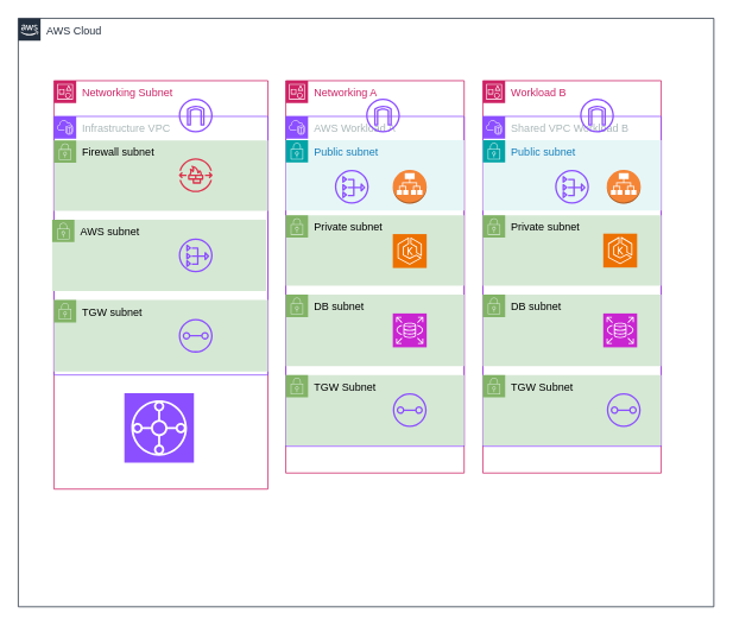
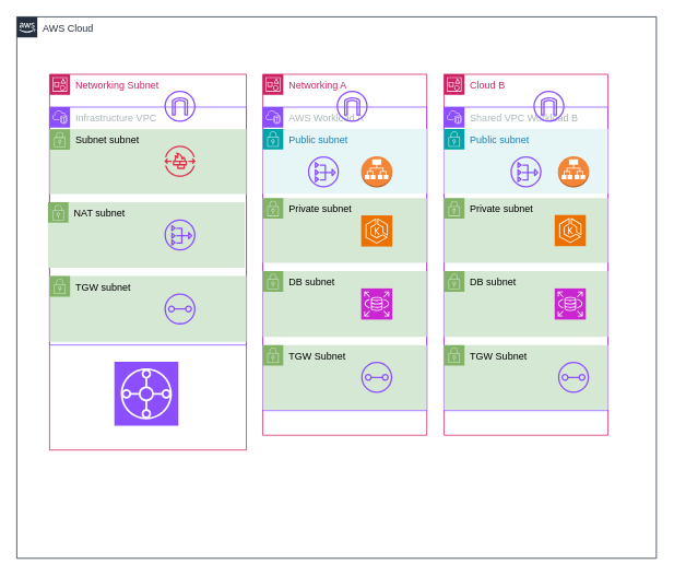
  <mxCell id="0" />
  <mxCell id="1" parent="0" />
  <mxCell id="2" value="AWS Cloud" style="points=[[0,0],[0.25,0],[0.5,0],[0.75,0],[1,0],[1,0.25],[1,0.5],[1,0.75],[1,1],[0.75,1],[0.5,1],[0.25,1],[0,1],[0,0.75],[0,0.5],[0,0.25]];outlineConnect=0;gradientColor=none;html=1;whiteSpace=wrap;fontSize=12;fontStyle=0;container=1;pointerEvents=0;collapsible=0;recursiveResize=0;shape=mxgraph.aws4.group;grIcon=mxgraph.aws4.group_aws_cloud_alt;strokeColor=#232F3E;fillColor=none;verticalAlign=top;align=left;spacingLeft=30;fontColor=#232F3E;dashed=0;" parent="1" vertex="1"><mxGeometry x="20" y="20" width="780" height="660" as="geometry" /></mxCell>
  <mxCell id="3" value="Networking Subnet" style="points=[[0,0],[0.25,0],[0.5,0],[0.75,0],[1,0],[1,0.25],[1,0.5],[1,0.75],[1,1],[0.75,1],[0.5,1],[0.25,1],[0,1],[0,0.75],[0,0.5],[0,0.25]];outlineConnect=0;gradientColor=none;html=1;whiteSpace=wrap;fontSize=12;fontStyle=0;container=1;pointerEvents=0;collapsible=0;recursiveResize=0;shape=mxgraph.aws4.group;grIcon=mxgraph.aws4.group_account;strokeColor=#CD2264;fillColor=none;verticalAlign=top;align=left;spacingLeft=30;fontColor=#CD2264;dashed=0;movable=1;resizable=1;rotatable=1;deletable=1;editable=1;locked=0;connectable=1;" parent="2" vertex="1"><mxGeometry x="40" y="70" width="240" height="458" as="geometry" /></mxCell>
  <mxCell id="4" value="Infrastructure VPC" style="points=[[0,0],[0.25,0],[0.5,0],[0.75,0],[1,0],[1,0.25],[1,0.5],[1,0.75],[1,1],[0.75,1],[0.5,1],[0.25,1],[0,1],[0,0.75],[0,0.5],[0,0.25]];outlineConnect=0;gradientColor=none;html=1;whiteSpace=wrap;fontSize=12;fontStyle=0;container=1;pointerEvents=0;collapsible=0;recursiveResize=0;shape=mxgraph.aws4.group;grIcon=mxgraph.aws4.group_vpc2;strokeColor=#8C4FFF;fillColor=none;verticalAlign=top;align=left;spacingLeft=30;fontColor=#AAB7B8;dashed=0;" parent="3" vertex="1"><mxGeometry y="40" width="240" height="290" as="geometry" /></mxCell>
- <mxCell id="5" value="Firewall subnet" style="points=[[0,0],[0.25,0],[0.5,0],[0.75,0],[1,0],[1,0.25],[1,0.5],[1,0.75],[1,1],[0.75,1],[0.5,1],[0.25,1],[0,1],[0,0.75],[0,0.5],[0,0.25]];outlineConnect=0;html=1;whiteSpace=wrap;fontSize=12;fontStyle=0;container=1;pointerEvents=0;collapsible=0;recursiveResize=0;shape=mxgraph.aws4.group;grIcon=mxgraph.aws4.group_security_group;grStroke=0;strokeColor=#82b366;fillColor=#d5e8d4;verticalAlign=top;align=left;spacingLeft=30;dashed=0;" parent="4" vertex="1"><mxGeometry y="27" width="240" height="79" as="geometry" /></mxCell>
+ <mxCell id="5" value="Subnet subnet" style="points=[[0,0],[0.25,0],[0.5,0],[0.75,0],[1,0],[1,0.25],[1,0.5],[1,0.75],[1,1],[0.75,1],[0.5,1],[0.25,1],[0,1],[0,0.75],[0,0.5],[0,0.25]];outlineConnect=0;html=1;whiteSpace=wrap;fontSize=12;fontStyle=0;container=1;pointerEvents=0;collapsible=0;recursiveResize=0;shape=mxgraph.aws4.group;grIcon=mxgraph.aws4.group_security_group;grStroke=0;strokeColor=#82b366;fillColor=#d5e8d4;verticalAlign=top;align=left;spacingLeft=30;dashed=0;" parent="4" vertex="1"><mxGeometry y="27" width="240" height="79" as="geometry" /></mxCell>
  <mxCell id="6" value="" style="sketch=0;outlineConnect=0;fontColor=#232F3E;gradientColor=none;fillColor=#DD344C;strokeColor=none;dashed=0;verticalLabelPosition=bottom;verticalAlign=top;align=center;html=1;fontSize=12;fontStyle=0;aspect=fixed;pointerEvents=1;shape=mxgraph.aws4.network_firewall_endpoints;" parent="5" vertex="1"><mxGeometry x="140" y="20" width="38" height="38" as="geometry" /></mxCell>
  <mxCell id="7" value="TGW subnet" style="points=[[0,0],[0.25,0],[0.5,0],[0.75,0],[1,0],[1,0.25],[1,0.5],[1,0.75],[1,1],[0.75,1],[0.5,1],[0.25,1],[0,1],[0,0.75],[0,0.5],[0,0.25]];outlineConnect=0;html=1;whiteSpace=wrap;fontSize=12;fontStyle=0;container=1;pointerEvents=0;collapsible=0;recursiveResize=0;shape=mxgraph.aws4.group;grIcon=mxgraph.aws4.group_security_group;grStroke=0;strokeColor=#82b366;fillColor=#d5e8d4;verticalAlign=top;align=left;spacingLeft=30;dashed=0;" parent="4" vertex="1"><mxGeometry y="206" width="240" height="80" as="geometry" /></mxCell>
  <mxCell id="8" value="" style="sketch=0;outlineConnect=0;fontColor=#232F3E;gradientColor=none;fillColor=#8C4FFF;strokeColor=none;dashed=0;verticalLabelPosition=bottom;verticalAlign=top;align=center;html=1;fontSize=12;fontStyle=0;aspect=fixed;pointerEvents=1;shape=mxgraph.aws4.transit_gateway_attachment;" vertex="1" parent="7"><mxGeometry x="140" y="21" width="38" height="38" as="geometry" /></mxCell>
- <mxCell id="9" value="AWS subnet" style="points=[[0,0],[0.25,0],[0.5,0],[0.75,0],[1,0],[1,0.25],[1,0.5],[1,0.75],[1,1],[0.75,1],[0.5,1],[0.25,1],[0,1],[0,0.75],[0,0.5],[0,0.25]];outlineConnect=0;html=1;whiteSpace=wrap;fontSize=12;fontStyle=0;container=1;pointerEvents=0;collapsible=0;recursiveResize=0;shape=mxgraph.aws4.group;grIcon=mxgraph.aws4.group_security_group;grStroke=0;strokeColor=#82b366;fillColor=#d5e8d4;verticalAlign=top;align=left;spacingLeft=30;dashed=0;" parent="4" vertex="1"><mxGeometry x="-2" y="116" width="240" height="80" as="geometry" /></mxCell>
+ <mxCell id="9" value="NAT subnet" style="points=[[0,0],[0.25,0],[0.5,0],[0.75,0],[1,0],[1,0.25],[1,0.5],[1,0.75],[1,1],[0.75,1],[0.5,1],[0.25,1],[0,1],[0,0.75],[0,0.5],[0,0.25]];outlineConnect=0;html=1;whiteSpace=wrap;fontSize=12;fontStyle=0;container=1;pointerEvents=0;collapsible=0;recursiveResize=0;shape=mxgraph.aws4.group;grIcon=mxgraph.aws4.group_security_group;grStroke=0;strokeColor=#82b366;fillColor=#d5e8d4;verticalAlign=top;align=left;spacingLeft=30;dashed=0;" parent="4" vertex="1"><mxGeometry x="-2" y="116" width="240" height="80" as="geometry" /></mxCell>
  <mxCell id="10" value="" style="sketch=0;outlineConnect=0;fontColor=#232F3E;gradientColor=none;fillColor=#8C4FFF;strokeColor=none;dashed=0;verticalLabelPosition=bottom;verticalAlign=top;align=center;html=1;fontSize=12;fontStyle=0;aspect=fixed;pointerEvents=1;shape=mxgraph.aws4.nat_gateway;" parent="9" vertex="1"><mxGeometry x="142" y="21" width="38" height="38" as="geometry" /></mxCell>
  <mxCell id="11" value="" style="sketch=0;outlineConnect=0;fontColor=#232F3E;gradientColor=none;fillColor=#8C4FFF;strokeColor=none;dashed=0;verticalLabelPosition=bottom;verticalAlign=top;align=center;html=1;fontSize=12;fontStyle=0;aspect=fixed;pointerEvents=1;shape=mxgraph.aws4.internet_gateway;" parent="4" vertex="1"><mxGeometry x="140" y="-20" width="38" height="38" as="geometry" /></mxCell>
  <mxCell id="12" value="" style="sketch=0;points=[[0,0,0],[0.25,0,0],[0.5,0,0],[0.75,0,0],[1,0,0],[0,1,0],[0.25,1,0],[0.5,1,0],[0.75,1,0],[1,1,0],[0,0.25,0],[0,0.5,0],[0,0.75,0],[1,0.25,0],[1,0.5,0],[1,0.75,0]];outlineConnect=0;fontColor=#232F3E;fillColor=#8C4FFF;strokeColor=#ffffff;dashed=0;verticalLabelPosition=bottom;verticalAlign=top;align=center;html=1;fontSize=12;fontStyle=0;aspect=fixed;shape=mxgraph.aws4.resourceIcon;resIcon=mxgraph.aws4.transit_gateway;" parent="3" vertex="1"><mxGeometry x="79" y="350.5" width="78" height="78" as="geometry" /></mxCell>
  <mxCell id="13" value="Networking A" style="points=[[0,0],[0.25,0],[0.5,0],[0.75,0],[1,0],[1,0.25],[1,0.5],[1,0.75],[1,1],[0.75,1],[0.5,1],[0.25,1],[0,1],[0,0.75],[0,0.5],[0,0.25]];outlineConnect=0;gradientColor=none;html=1;whiteSpace=wrap;fontSize=12;fontStyle=0;container=1;pointerEvents=0;collapsible=0;recursiveResize=0;shape=mxgraph.aws4.group;grIcon=mxgraph.aws4.group_account;strokeColor=#CD2264;fillColor=none;verticalAlign=top;align=left;spacingLeft=30;fontColor=#CD2264;dashed=0;" parent="2" vertex="1"><mxGeometry x="300" y="70" width="200" height="440" as="geometry" /></mxCell>
  <mxCell id="14" value="AWS Workload A" style="points=[[0,0],[0.25,0],[0.5,0],[0.75,0],[1,0],[1,0.25],[1,0.5],[1,0.75],[1,1],[0.75,1],[0.5,1],[0.25,1],[0,1],[0,0.75],[0,0.5],[0,0.25]];outlineConnect=0;gradientColor=none;html=1;whiteSpace=wrap;fontSize=12;fontStyle=0;container=1;pointerEvents=0;collapsible=0;recursiveResize=0;shape=mxgraph.aws4.group;grIcon=mxgraph.aws4.group_vpc2;strokeColor=#8C4FFF;fillColor=none;verticalAlign=top;align=left;spacingLeft=30;fontColor=#AAB7B8;dashed=0;" parent="13" vertex="1"><mxGeometry y="40" width="200" height="370" as="geometry" /></mxCell>
  <mxCell id="15" value="Private subnet" style="points=[[0,0],[0.25,0],[0.5,0],[0.75,0],[1,0],[1,0.25],[1,0.5],[1,0.75],[1,1],[0.75,1],[0.5,1],[0.25,1],[0,1],[0,0.75],[0,0.5],[0,0.25]];outlineConnect=0;html=1;whiteSpace=wrap;fontSize=12;fontStyle=0;container=1;pointerEvents=0;collapsible=0;recursiveResize=0;shape=mxgraph.aws4.group;grIcon=mxgraph.aws4.group_security_group;grStroke=0;strokeColor=#82b366;fillColor=#d5e8d4;verticalAlign=top;align=left;spacingLeft=30;dashed=0;" parent="14" vertex="1"><mxGeometry y="111" width="200" height="79" as="geometry" /></mxCell>
  <mxCell id="16" value="" style="sketch=0;points=[[0,0,0],[0.25,0,0],[0.5,0,0],[0.75,0,0],[1,0,0],[0,1,0],[0.25,1,0],[0.5,1,0],[0.75,1,0],[1,1,0],[0,0.25,0],[0,0.5,0],[0,0.75,0],[1,0.25,0],[1,0.5,0],[1,0.75,0]];outlineConnect=0;fontColor=#232F3E;fillColor=#ED7100;strokeColor=#ffffff;dashed=0;verticalLabelPosition=bottom;verticalAlign=top;align=center;html=1;fontSize=12;fontStyle=0;aspect=fixed;shape=mxgraph.aws4.resourceIcon;resIcon=mxgraph.aws4.eks;" parent="15" vertex="1"><mxGeometry x="120" y="21" width="38" height="38" as="geometry" /></mxCell>
  <mxCell id="17" value="DB subnet" style="points=[[0,0],[0.25,0],[0.5,0],[0.75,0],[1,0],[1,0.25],[1,0.5],[1,0.75],[1,1],[0.75,1],[0.5,1],[0.25,1],[0,1],[0,0.75],[0,0.5],[0,0.25]];outlineConnect=0;html=1;whiteSpace=wrap;fontSize=12;fontStyle=0;container=1;pointerEvents=0;collapsible=0;recursiveResize=0;shape=mxgraph.aws4.group;grIcon=mxgraph.aws4.group_security_group;grStroke=0;strokeColor=#82b366;fillColor=#d5e8d4;verticalAlign=top;align=left;spacingLeft=30;dashed=0;" parent="14" vertex="1"><mxGeometry y="200" width="200" height="80" as="geometry" /></mxCell>
  <mxCell id="18" value="" style="sketch=0;points=[[0,0,0],[0.25,0,0],[0.5,0,0],[0.75,0,0],[1,0,0],[0,1,0],[0.25,1,0],[0.5,1,0],[0.75,1,0],[1,1,0],[0,0.25,0],[0,0.5,0],[0,0.75,0],[1,0.25,0],[1,0.5,0],[1,0.75,0]];outlineConnect=0;fontColor=#232F3E;fillColor=#C925D1;strokeColor=#ffffff;dashed=0;verticalLabelPosition=bottom;verticalAlign=top;align=center;html=1;fontSize=12;fontStyle=0;aspect=fixed;shape=mxgraph.aws4.resourceIcon;resIcon=mxgraph.aws4.rds;" parent="17" vertex="1"><mxGeometry x="120" y="21" width="38" height="38" as="geometry" /></mxCell>
  <mxCell id="19" value="Public subnet" style="points=[[0,0],[0.25,0],[0.5,0],[0.75,0],[1,0],[1,0.25],[1,0.5],[1,0.75],[1,1],[0.75,1],[0.5,1],[0.25,1],[0,1],[0,0.75],[0,0.5],[0,0.25]];outlineConnect=0;gradientColor=none;html=1;whiteSpace=wrap;fontSize=12;fontStyle=0;container=1;pointerEvents=0;collapsible=0;recursiveResize=0;shape=mxgraph.aws4.group;grIcon=mxgraph.aws4.group_security_group;grStroke=0;strokeColor=#00A4A6;fillColor=#E6F6F7;verticalAlign=top;align=left;spacingLeft=30;fontColor=#147EBA;dashed=0;" parent="14" vertex="1"><mxGeometry y="26.5" width="200" height="79" as="geometry" /></mxCell>
  <mxCell id="20" value="" style="outlineConnect=0;dashed=0;verticalLabelPosition=bottom;verticalAlign=top;align=center;html=1;shape=mxgraph.aws3.application_load_balancer;fillColor=#F58536;gradientColor=none;" parent="19" vertex="1"><mxGeometry x="120" y="33.5" width="38" height="38" as="geometry" /></mxCell>
  <mxCell id="21" value="" style="sketch=0;outlineConnect=0;fontColor=#232F3E;gradientColor=none;fillColor=#8C4FFF;strokeColor=none;dashed=0;verticalLabelPosition=bottom;verticalAlign=top;align=center;html=1;fontSize=12;fontStyle=0;aspect=fixed;pointerEvents=1;shape=mxgraph.aws4.nat_gateway;" vertex="1" parent="19"><mxGeometry x="55" y="33.5" width="38" height="38" as="geometry" /></mxCell>
  <mxCell id="22" value="TGW Subnet" style="points=[[0,0],[0.25,0],[0.5,0],[0.75,0],[1,0],[1,0.25],[1,0.5],[1,0.75],[1,1],[0.75,1],[0.5,1],[0.25,1],[0,1],[0,0.75],[0,0.5],[0,0.25]];outlineConnect=0;html=1;whiteSpace=wrap;fontSize=12;fontStyle=0;container=1;pointerEvents=0;collapsible=0;recursiveResize=0;shape=mxgraph.aws4.group;grIcon=mxgraph.aws4.group_security_group;grStroke=0;strokeColor=#82b366;fillColor=#d5e8d4;verticalAlign=top;align=left;spacingLeft=30;dashed=0;" parent="14" vertex="1"><mxGeometry y="290" width="200" height="79" as="geometry" /></mxCell>
  <mxCell id="23" value="" style="sketch=0;outlineConnect=0;fontColor=#232F3E;gradientColor=none;fillColor=#8C4FFF;strokeColor=none;dashed=0;verticalLabelPosition=bottom;verticalAlign=top;align=center;html=1;fontSize=12;fontStyle=0;aspect=fixed;pointerEvents=1;shape=mxgraph.aws4.transit_gateway_attachment;" parent="22" vertex="1"><mxGeometry x="120" y="20.5" width="38" height="38" as="geometry" /></mxCell>
  <mxCell id="24" value="" style="sketch=0;outlineConnect=0;fontColor=#232F3E;gradientColor=none;fillColor=#8C4FFF;strokeColor=none;dashed=0;verticalLabelPosition=bottom;verticalAlign=top;align=center;html=1;fontSize=12;fontStyle=0;aspect=fixed;pointerEvents=1;shape=mxgraph.aws4.internet_gateway;" vertex="1" parent="14"><mxGeometry x="90" y="-20" width="38" height="38" as="geometry" /></mxCell>
- <mxCell id="25" value="Workload B" style="points=[[0,0],[0.25,0],[0.5,0],[0.75,0],[1,0],[1,0.25],[1,0.5],[1,0.75],[1,1],[0.75,1],[0.5,1],[0.25,1],[0,1],[0,0.75],[0,0.5],[0,0.25]];outlineConnect=0;gradientColor=none;html=1;whiteSpace=wrap;fontSize=12;fontStyle=0;container=1;pointerEvents=0;collapsible=0;recursiveResize=0;shape=mxgraph.aws4.group;grIcon=mxgraph.aws4.group_account;strokeColor=#CD2264;fillColor=none;verticalAlign=top;align=left;spacingLeft=30;fontColor=#CD2264;dashed=0;" parent="2" vertex="1"><mxGeometry x="521" y="70" width="200" height="440" as="geometry" /></mxCell>
+ <mxCell id="25" value="Cloud B" style="points=[[0,0],[0.25,0],[0.5,0],[0.75,0],[1,0],[1,0.25],[1,0.5],[1,0.75],[1,1],[0.75,1],[0.5,1],[0.25,1],[0,1],[0,0.75],[0,0.5],[0,0.25]];outlineConnect=0;gradientColor=none;html=1;whiteSpace=wrap;fontSize=12;fontStyle=0;container=1;pointerEvents=0;collapsible=0;recursiveResize=0;shape=mxgraph.aws4.group;grIcon=mxgraph.aws4.group_account;strokeColor=#CD2264;fillColor=none;verticalAlign=top;align=left;spacingLeft=30;fontColor=#CD2264;dashed=0;" parent="2" vertex="1"><mxGeometry x="521" y="70" width="200" height="440" as="geometry" /></mxCell>
  <mxCell id="26" value="&lt;div&gt;Shared VPC Workload B&lt;/div&gt;&lt;div&gt;&lt;br&gt;&lt;/div&gt;" style="points=[[0,0],[0.25,0],[0.5,0],[0.75,0],[1,0],[1,0.25],[1,0.5],[1,0.75],[1,1],[0.75,1],[0.5,1],[0.25,1],[0,1],[0,0.75],[0,0.5],[0,0.25]];outlineConnect=0;gradientColor=none;html=1;whiteSpace=wrap;fontSize=12;fontStyle=0;container=1;pointerEvents=0;collapsible=0;recursiveResize=0;shape=mxgraph.aws4.group;grIcon=mxgraph.aws4.group_vpc2;strokeColor=#8C4FFF;fillColor=none;verticalAlign=top;align=left;spacingLeft=30;fontColor=#AAB7B8;dashed=0;" parent="25" vertex="1"><mxGeometry y="40" width="200" height="370" as="geometry" /></mxCell>
  <mxCell id="27" value="Private subnet" style="points=[[0,0],[0.25,0],[0.5,0],[0.75,0],[1,0],[1,0.25],[1,0.5],[1,0.75],[1,1],[0.75,1],[0.5,1],[0.25,1],[0,1],[0,0.75],[0,0.5],[0,0.25]];outlineConnect=0;html=1;whiteSpace=wrap;fontSize=12;fontStyle=0;container=1;pointerEvents=0;collapsible=0;recursiveResize=0;shape=mxgraph.aws4.group;grIcon=mxgraph.aws4.group_security_group;grStroke=0;strokeColor=#82b366;fillColor=#d5e8d4;verticalAlign=top;align=left;spacingLeft=30;dashed=0;" parent="26" vertex="1"><mxGeometry y="111" width="200" height="79" as="geometry" /></mxCell>
  <mxCell id="28" value="" style="sketch=0;points=[[0,0,0],[0.25,0,0],[0.5,0,0],[0.75,0,0],[1,0,0],[0,1,0],[0.25,1,0],[0.5,1,0],[0.75,1,0],[1,1,0],[0,0.25,0],[0,0.5,0],[0,0.75,0],[1,0.25,0],[1,0.5,0],[1,0.75,0]];outlineConnect=0;fontColor=#232F3E;fillColor=#ED7100;strokeColor=#ffffff;dashed=0;verticalLabelPosition=bottom;verticalAlign=top;align=center;html=1;fontSize=12;fontStyle=0;aspect=fixed;shape=mxgraph.aws4.resourceIcon;resIcon=mxgraph.aws4.eks;" parent="27" vertex="1"><mxGeometry x="135" y="20.5" width="38" height="38" as="geometry" /></mxCell>
  <mxCell id="29" value="DB subnet" style="points=[[0,0],[0.25,0],[0.5,0],[0.75,0],[1,0],[1,0.25],[1,0.5],[1,0.75],[1,1],[0.75,1],[0.5,1],[0.25,1],[0,1],[0,0.75],[0,0.5],[0,0.25]];outlineConnect=0;html=1;whiteSpace=wrap;fontSize=12;fontStyle=0;container=1;pointerEvents=0;collapsible=0;recursiveResize=0;shape=mxgraph.aws4.group;grIcon=mxgraph.aws4.group_security_group;grStroke=0;strokeColor=#82b366;fillColor=#d5e8d4;verticalAlign=top;align=left;spacingLeft=30;dashed=0;" parent="26" vertex="1"><mxGeometry y="200" width="200" height="80" as="geometry" /></mxCell>
  <mxCell id="30" value="" style="sketch=0;points=[[0,0,0],[0.25,0,0],[0.5,0,0],[0.75,0,0],[1,0,0],[0,1,0],[0.25,1,0],[0.5,1,0],[0.75,1,0],[1,1,0],[0,0.25,0],[0,0.5,0],[0,0.75,0],[1,0.25,0],[1,0.5,0],[1,0.75,0]];outlineConnect=0;fontColor=#232F3E;fillColor=#C925D1;strokeColor=#ffffff;dashed=0;verticalLabelPosition=bottom;verticalAlign=top;align=center;html=1;fontSize=12;fontStyle=0;aspect=fixed;shape=mxgraph.aws4.resourceIcon;resIcon=mxgraph.aws4.rds;" parent="29" vertex="1"><mxGeometry x="135" y="21" width="38" height="38" as="geometry" /></mxCell>
  <mxCell id="31" value="Public subnet" style="points=[[0,0],[0.25,0],[0.5,0],[0.75,0],[1,0],[1,0.25],[1,0.5],[1,0.75],[1,1],[0.75,1],[0.5,1],[0.25,1],[0,1],[0,0.75],[0,0.5],[0,0.25]];outlineConnect=0;gradientColor=none;html=1;whiteSpace=wrap;fontSize=12;fontStyle=0;container=1;pointerEvents=0;collapsible=0;recursiveResize=0;shape=mxgraph.aws4.group;grIcon=mxgraph.aws4.group_security_group;grStroke=0;strokeColor=#00A4A6;fillColor=#E6F6F7;verticalAlign=top;align=left;spacingLeft=30;fontColor=#147EBA;dashed=0;" parent="26" vertex="1"><mxGeometry y="26.5" width="200" height="79" as="geometry" /></mxCell>
  <mxCell id="32" value="" style="outlineConnect=0;dashed=0;verticalLabelPosition=bottom;verticalAlign=top;align=center;html=1;shape=mxgraph.aws3.application_load_balancer;fillColor=#F58536;gradientColor=none;" parent="31" vertex="1"><mxGeometry x="139" y="33.5" width="38" height="38" as="geometry" /></mxCell>
  <mxCell id="33" value="" style="sketch=0;outlineConnect=0;fontColor=#232F3E;gradientColor=none;fillColor=#8C4FFF;strokeColor=none;dashed=0;verticalLabelPosition=bottom;verticalAlign=top;align=center;html=1;fontSize=12;fontStyle=0;aspect=fixed;pointerEvents=1;shape=mxgraph.aws4.nat_gateway;" vertex="1" parent="31"><mxGeometry x="81" y="33.5" width="38" height="38" as="geometry" /></mxCell>
  <mxCell id="34" value="TGW Subnet" style="points=[[0,0],[0.25,0],[0.5,0],[0.75,0],[1,0],[1,0.25],[1,0.5],[1,0.75],[1,1],[0.75,1],[0.5,1],[0.25,1],[0,1],[0,0.75],[0,0.5],[0,0.25]];outlineConnect=0;html=1;whiteSpace=wrap;fontSize=12;fontStyle=0;container=1;pointerEvents=0;collapsible=0;recursiveResize=0;shape=mxgraph.aws4.group;grIcon=mxgraph.aws4.group_security_group;grStroke=0;strokeColor=#82b366;fillColor=#d5e8d4;verticalAlign=top;align=left;spacingLeft=30;dashed=0;" parent="26" vertex="1"><mxGeometry y="290" width="200" height="79" as="geometry" /></mxCell>
  <mxCell id="35" value="" style="sketch=0;outlineConnect=0;fontColor=#232F3E;gradientColor=none;fillColor=#8C4FFF;strokeColor=none;dashed=0;verticalLabelPosition=bottom;verticalAlign=top;align=center;html=1;fontSize=12;fontStyle=0;aspect=fixed;pointerEvents=1;shape=mxgraph.aws4.transit_gateway_attachment;" parent="34" vertex="1"><mxGeometry x="139" y="20.5" width="38" height="38" as="geometry" /></mxCell>
  <mxCell id="36" value="" style="sketch=0;outlineConnect=0;fontColor=#232F3E;gradientColor=none;fillColor=#8C4FFF;strokeColor=none;dashed=0;verticalLabelPosition=bottom;verticalAlign=top;align=center;html=1;fontSize=12;fontStyle=0;aspect=fixed;pointerEvents=1;shape=mxgraph.aws4.internet_gateway;" vertex="1" parent="25"><mxGeometry x="109" y="20" width="38" height="38" as="geometry" /></mxCell>
  <mxCell id="37" style="edgeStyle=orthogonalEdgeStyle;rounded=0;orthogonalLoop=1;jettySize=auto;html=1;exitX=0.5;exitY=1;exitDx=0;exitDy=0;" edge="1" parent="2" source="3" target="3"><mxGeometry relative="1" as="geometry" /></mxCell>
